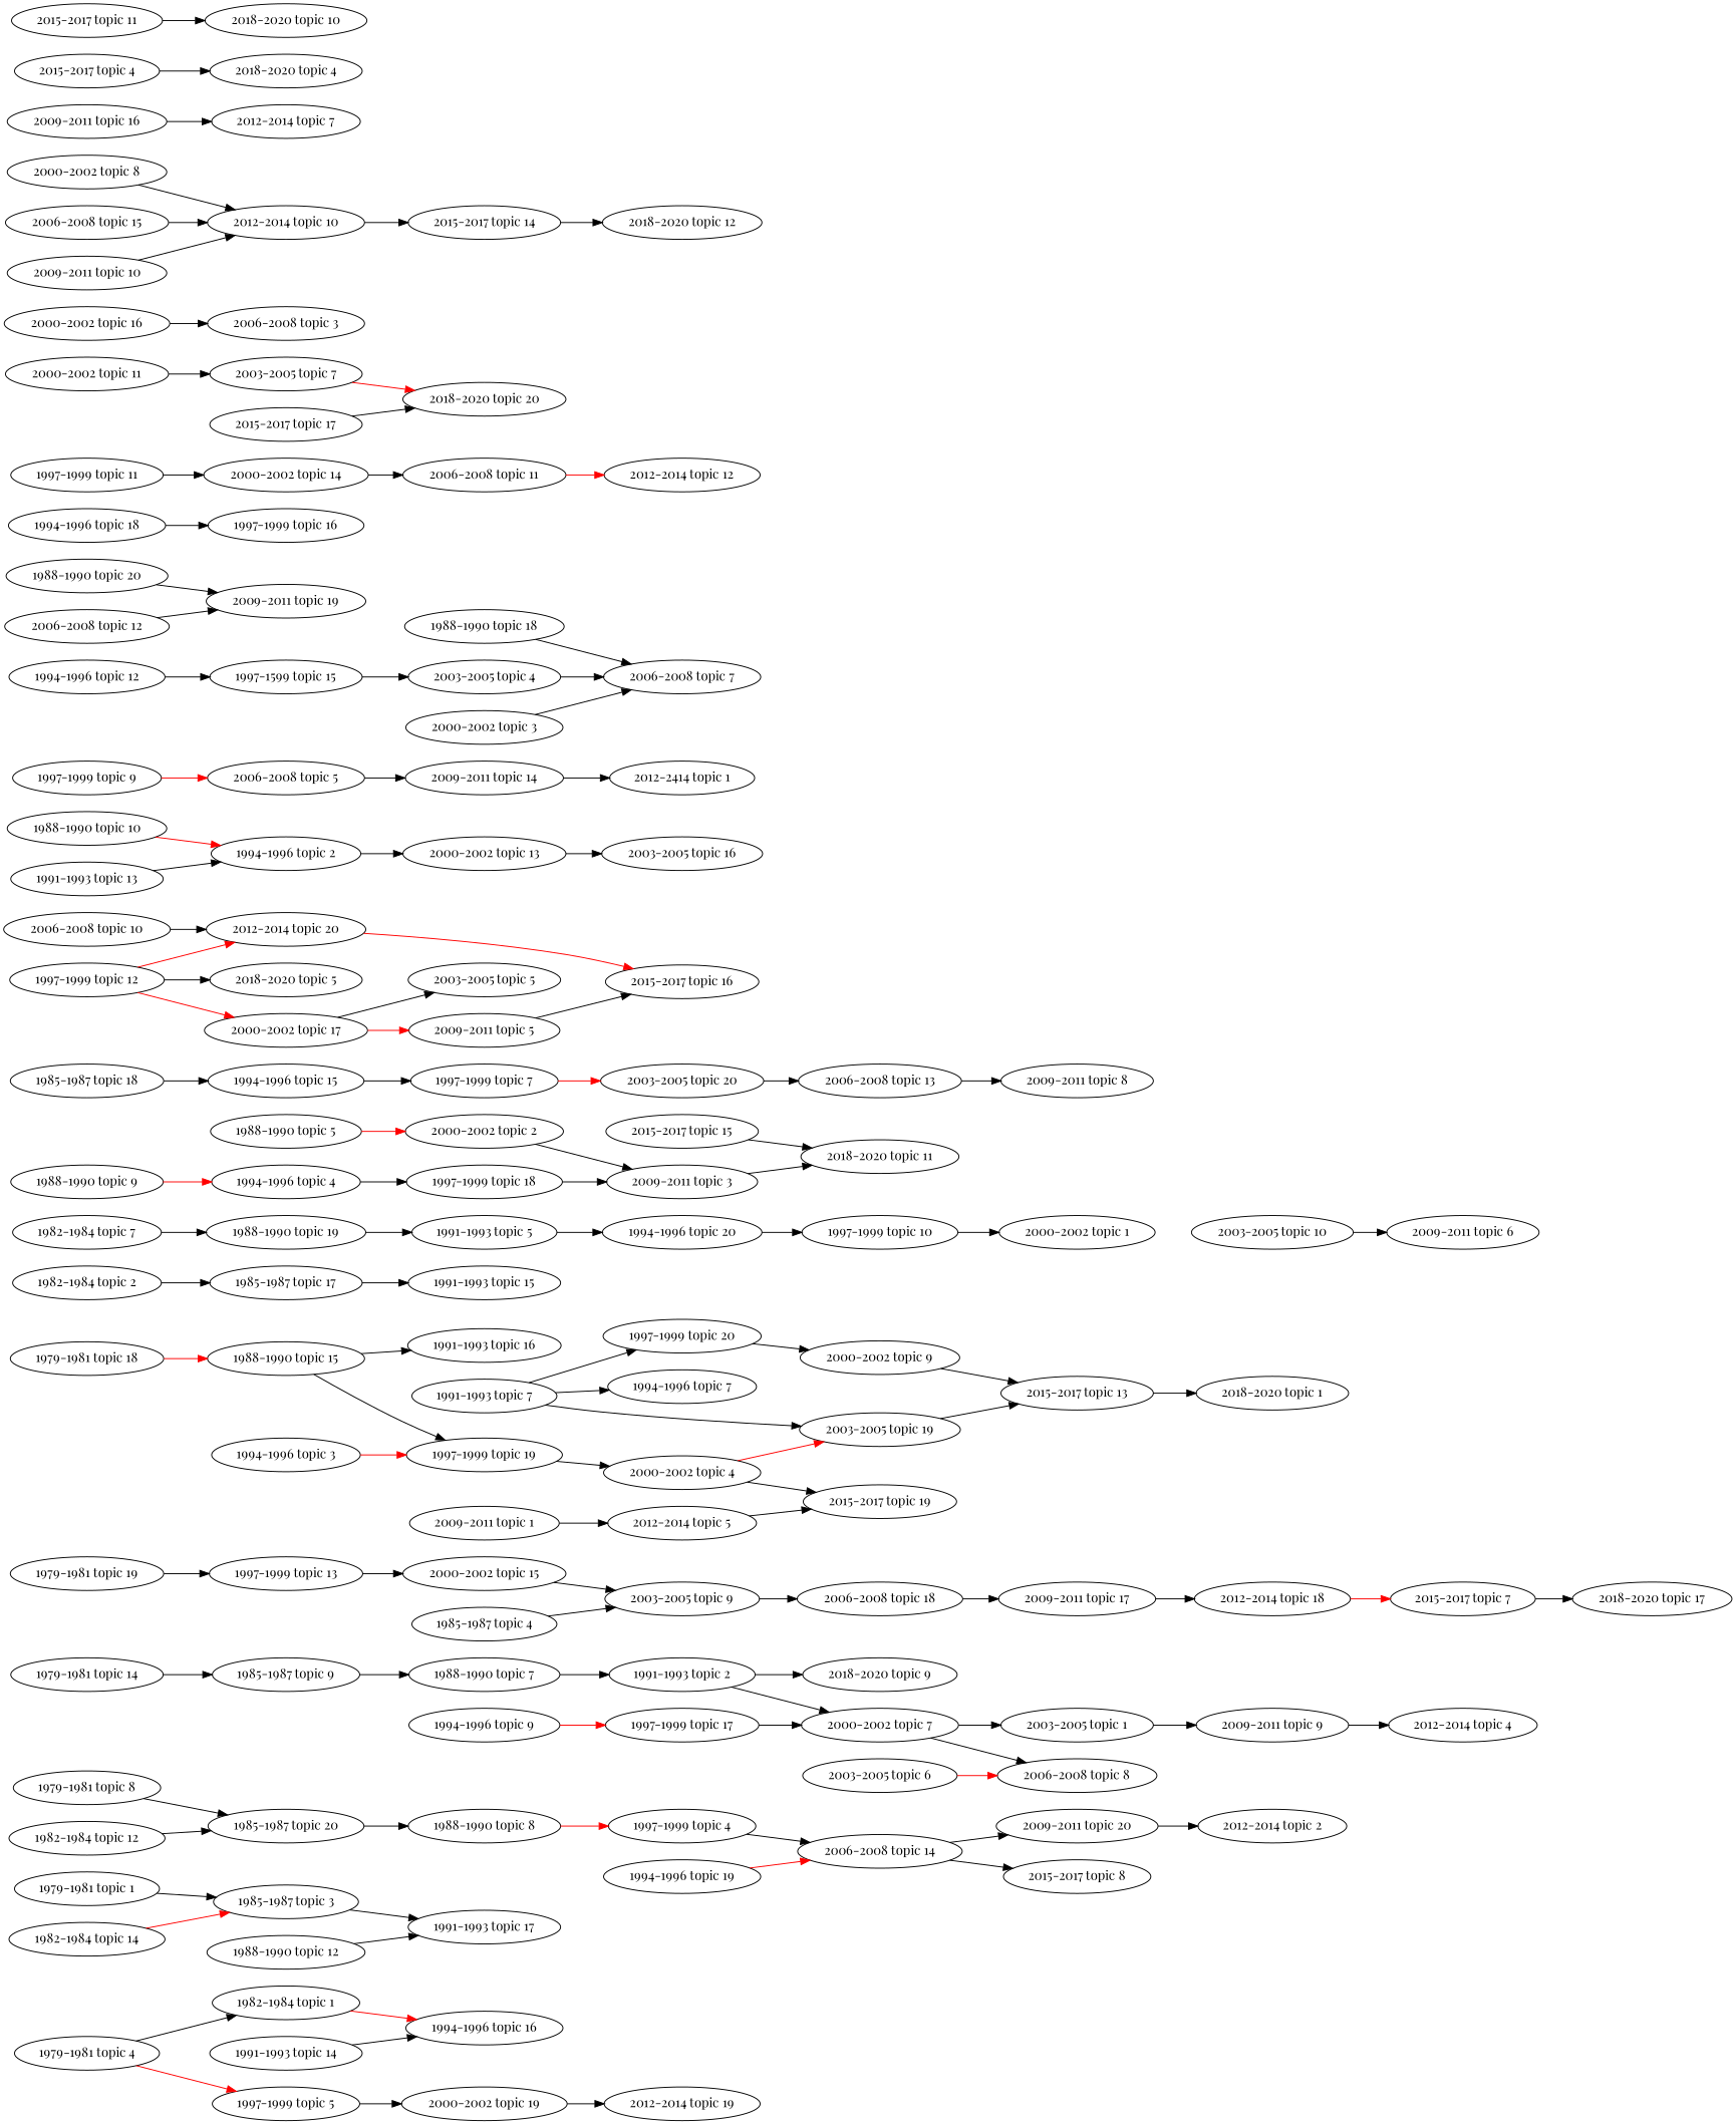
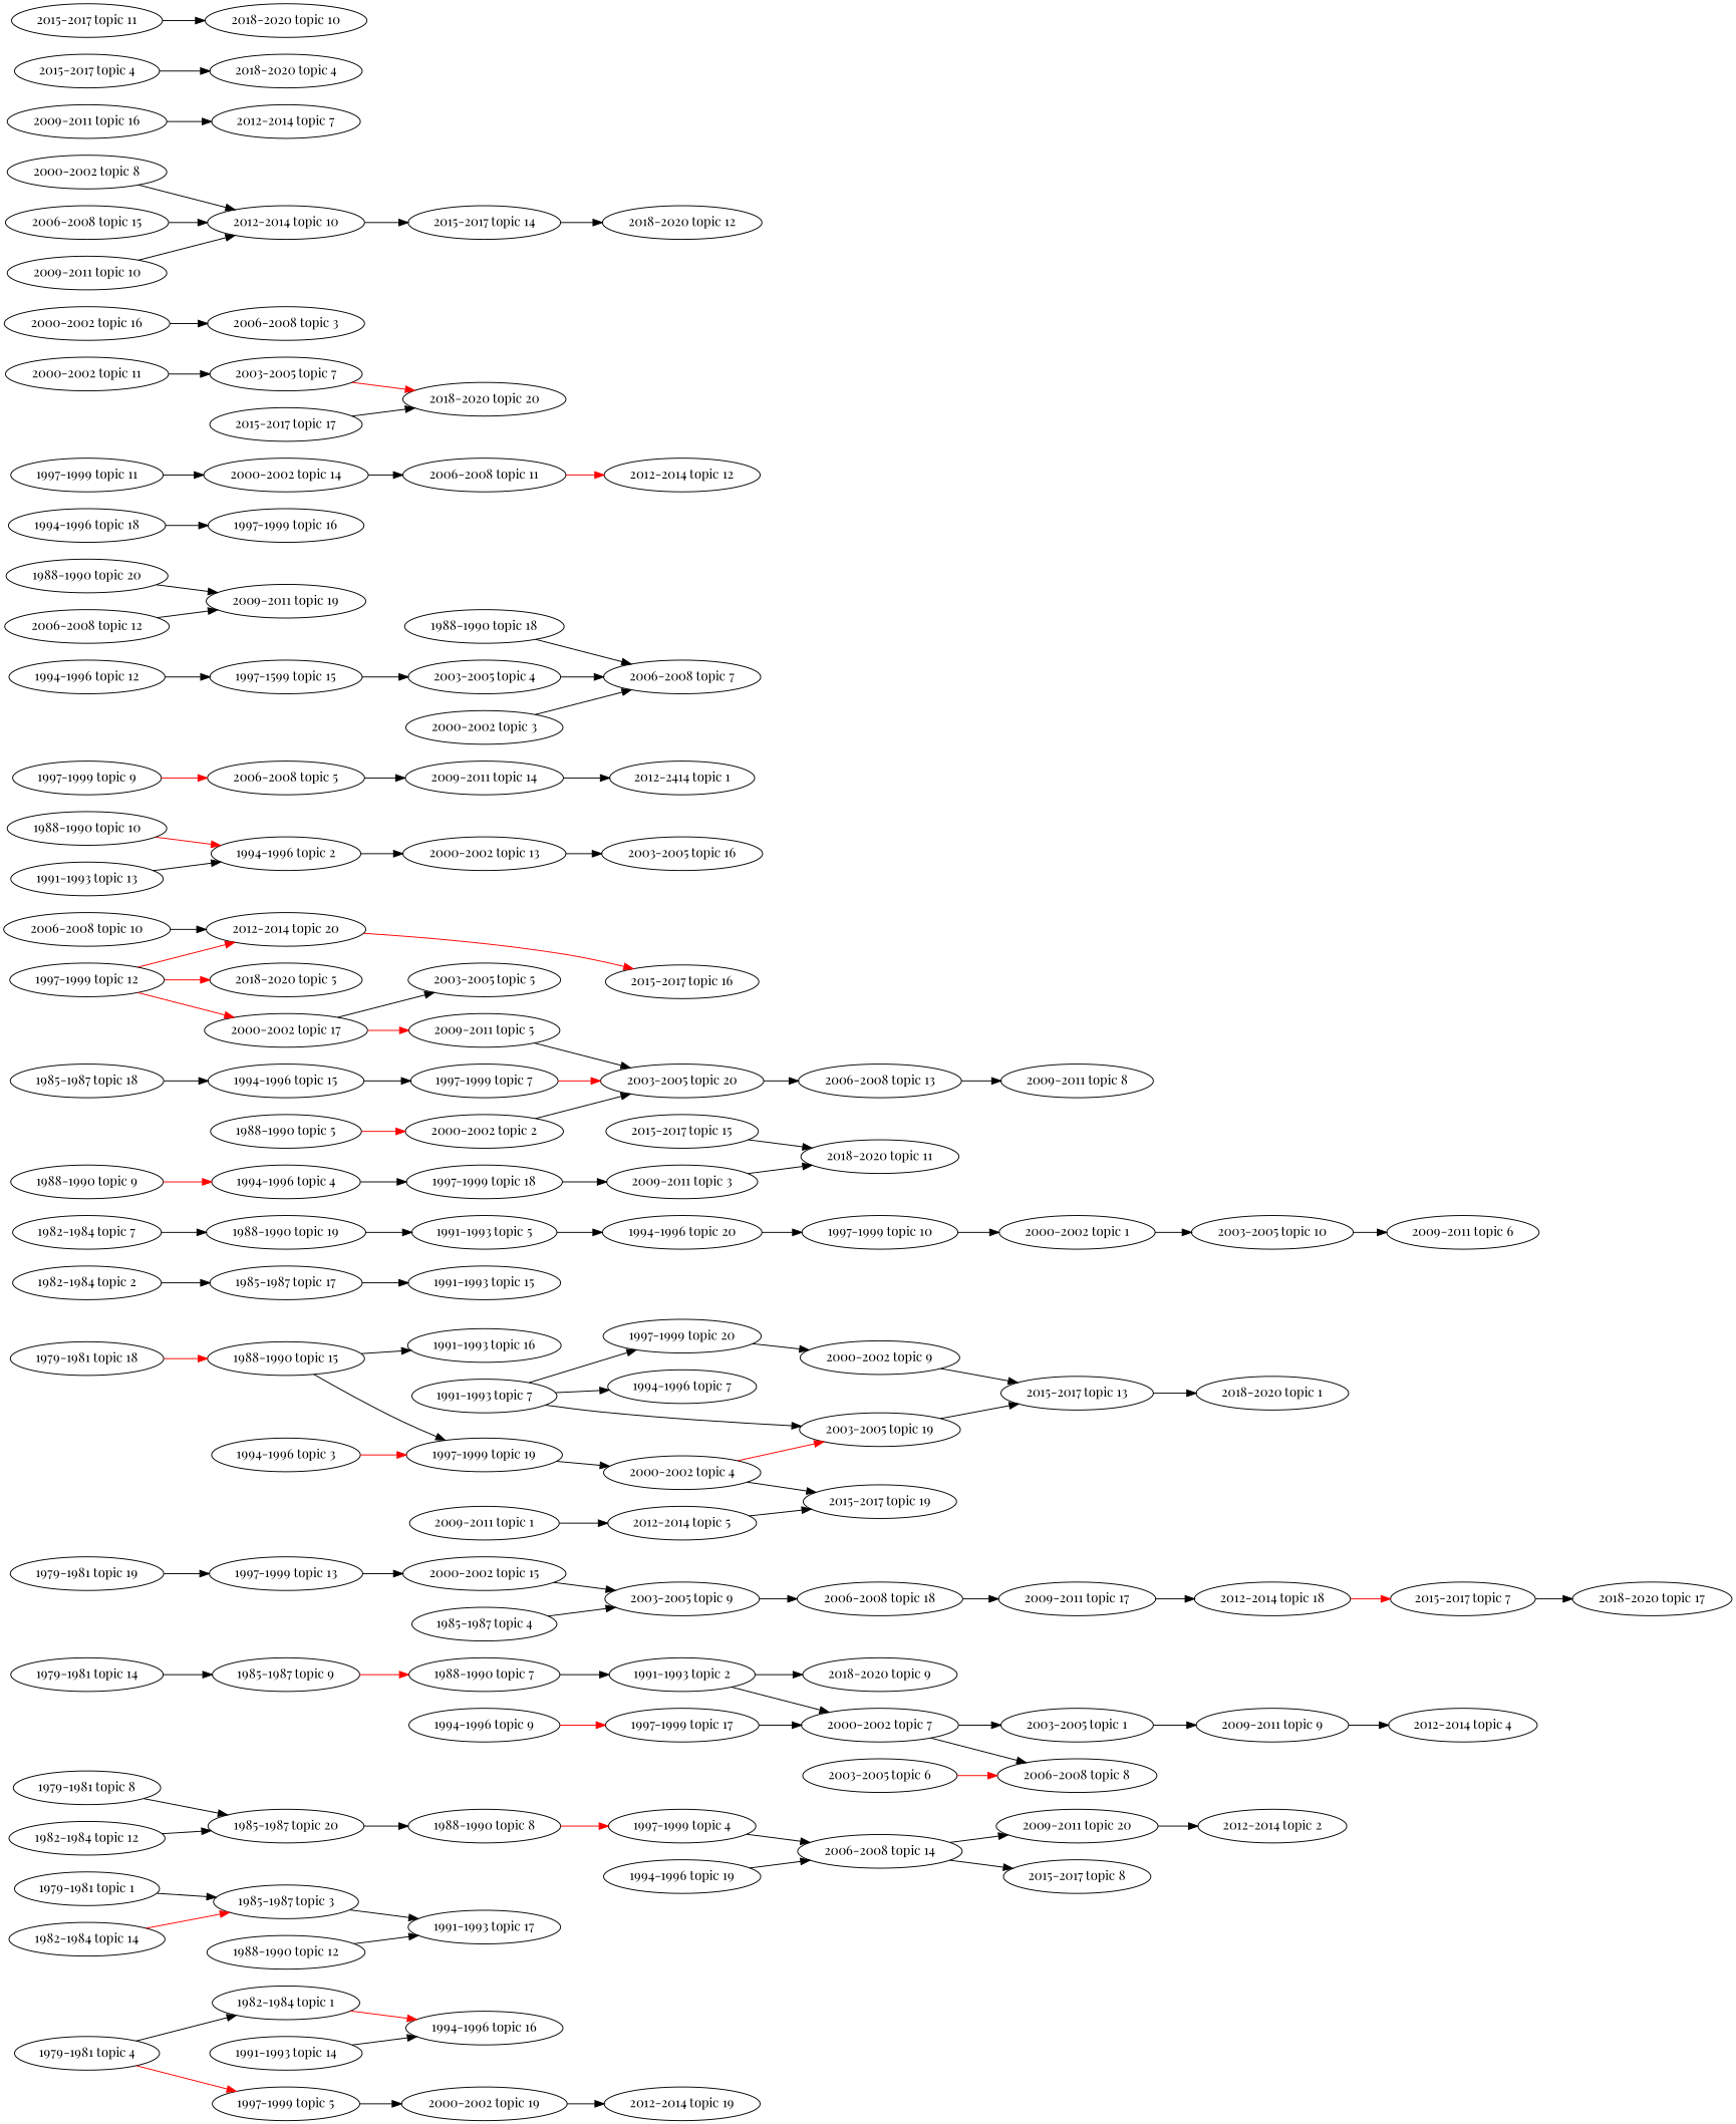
  digraph {
    fontname="Playfair Display"
    rankdir=LR
    node [fontname="Playfair Display"]
    edge [fontname="Playfair Display"]
    n1 [label="1979-1981 topic 4"]
    n2 [label="1982-1984 topic 1"]
    n3 [label="1997-1999 topic 5"]
    n4 [label="1994-1996 topic 16"]
    n5 [label="2000-2002 topic 19"]
    n6 [label="1979-1981 topic 1"]
    n7 [label="1985-1987 topic 3"]
    "1991-1993 topic 17"
    n9 [label="1979-1981 topic 8"]
    n10 [label="1985-1987 topic 20"]
    n11 [label="1988-1990 topic 8"]
    n12 [label="1997-1999 topic 4"]
    n13 [label="1979-1981 topic 14"]
    n14 [label="1985-1987 topic 9"]
    n15 [label="1988-1990 topic 7"]
    n16 [label="1991-1993 topic 2"]
    n17 [label="1979-1981 topic 19"]
    n18 [label="1997-1999 topic 13"]
    n19 [label="2000-2002 topic 15"]
    n20 [label="2003-2005 topic 9"]
    "2012-2014 topic 19"
    n22 [label="1979-1981 topic 18"]
    n23 [label="1988-1990 topic 15"]
    "1991-1993 topic 16"
    n25 [label="1997-1999 topic 19"]
    n26 [label="2000-2002 topic 4"]
    n27 [label="1982-1984 topic 14"]
    n28 [label="1982-1984 topic 2"]
    n29 [label="1985-1987 topic 17"]
    n30 [label="1991-1993 topic 15"]
    n31 [label="1982-1984 topic 12"]
    n32 [label="1982-1984 topic 7"]
    n33 [label="1988-1990 topic 19"]
    n34 [label="1991-1993 topic 5"]
    n35 [label="1994-1996 topic 20"]
    n36 [label="2006-2008 topic 14"]
    n37 [label="2000-2002 topic 7"]
    "2018-2020 topic 9"
    n39 [label="1997-1999 topic 12"]
    n40 [label="2000-2002 topic 17"]
    n41 [label="2012-2014 topic 20"]
    "2018-2020 topic 5"
    n43 [label="1985-1987 topic 18"]
    n44 [label="1994-1996 topic 15"]
    n45 [label="1997-1999 topic 7"]
    n46 [label="2003-2005 topic 20"]
    n47 [label="1985-1987 topic 4"]
    n48 [label="2006-2008 topic 18"]
    n49 [label="2009-2011 topic 17"]
    n50 [label="2003-2005 topic 1"]
    "2006-2008 topic 8"
    n52 [label="1988-1990 topic 12"]
    n53 [label="1997-1999 topic 10"]
    n54 [label="2003-2005 topic 19"]
    "2015-2017 topic 19"
    n56 [label="2009-2011 topic 20"]
    "2015-2017 topic 8"
    n58 [label="1988-1990 topic 9"]
    n59 [label="1994-1996 topic 4"]
    n60 [label="1997-1999 topic 18"]
    n61 [label="2009-2011 topic 3"]
    n62 [label="1988-1990 topic 10"]
    n63 [label="1994-1996 topic 2"]
    n64 [label="2000-2002 topic 13"]
    n65 [label="1997-1999 topic 9"]
    n66 [label="2006-2008 topic 5"]
    "2003-2005 topic 16"
    n68 [label="1988-1990 topic 5"]
    n69 [label="2000-2002 topic 2"]
    n70 [label="2006-2008 topic 13"]
    n71 [label="1988-1990 topic 18"]
    "2006-2008 topic 7"
    n73 [label="1988-1990 topic 20"]
    "2009-2011 topic 19"
    n75 [label="2000-2002 topic 1"]
    n76 [label="1991-1993 topic 7"]
    "1994-1996 topic 7"
    n78 [label="1997-1999 topic 20"]
    n79 [label="2000-2002 topic 9"]
    n80 [label="2015-2017 topic 13"]
    n81 [label="1991-1993 topic 13"]
    n82 [label="1991-1993 topic 14"]
    n83 [label="2009-2011 topic 5"]
    "2003-2005 topic 5"
    "2015-2017 topic 16"
    n86 [label="2009-2011 topic 9"]
    "2018-2020 topic 1"
    n88 [label="2009-2011 topic 14"]
    "2018-2020 topic 11"
    n90 [label="1994-1996 topic 12"]
    n91 [label="1997-1599 topic 15"]
    n92 [label="2003-2005 topic 4"]
    n93 [label="1994-1996 topic 9"]
    n94 [label="1997-1999 topic 17"]
    "1994-1996 topic 3" [labele="1994-1996 topic 3"]
    n96 [label="1994-1996 topic 18"]
    "1997-1999 topic 16"
    n98 [label="2003-2005 topic 10"]
    n99 [label="1994-1996 topic 19"]
    "2012-2014 topic 2"
    "2009-2011 topic 6"
    n102 [label="1997-1999 topic 11"]
    n103 [label="2000-2002 topic 14"]
    n104 [label="2006-2008 topic 11"]
    "2012-2014 topic 12"
    "2009-2011 topic 8"
    n107 [label="2012-2414 topic 1"]
    "2012-2014 topic 4"
    n109 [label="2000-2002 topic 11"]
    n110 [label="2003-2005 topic 7"]
    "2018-2020 topic 20"
    n112 [label="2000-2002 topic 3"]
    n113 [label="2000-2002 topic 16"]
    "2006-2008 topic 3"
    n115 [label="2000-2002 topic 8"]
    n116 [label="2012-2014 topic 10"]
    n117 [label="2015-2017 topic 14"]
    "2018-2020 topic 12"
    n119 [label="2012-2014 topic 18"]
    "2003-2005 topic 6" [labele="2003-2005 topic 6"]
    n121 [label="2006-2008 topic 12"]
    n122 [label="2015-2017 topic 7"]
    n123 [label="2006-2008 topic 10"]
    n124 [label="2006-2008 topic 15"]
    n125 [label="2009-2011 topic 1"]
    n126 [label="2012-2014 topic 5"]
    n127 [label="2009-2011 topic 10"]
    n128 [label="2009-2011 topic 16"]
    "2012-2014 topic 7"
    "2018-2020 topic 17"
    n131 [label="2015-2017 topic 4"]
    "2018-2020 topic 4"
    n133 [label="2015-2017 topic 11"]
    "2018-2020 topic 10"
    n135 [label="2015-2017 topic 15"]
    n136 [label="2015-2017 topic 17"]
    n1 -> n2
    n1 -> n3 [color=red]
    n2 -> n4 [color=red]
    n3 -> n5
    n5 -> "2012-2014 topic 19"
    n6 -> n7
    n7 -> "1991-1993 topic 17"
    n9 -> n10
    n10 -> n11
    n11 -> n12 [color=red]
    n12 -> n36
    n13 -> n14
-   n14 -> n15 [color=black]
+   n14 -> n15 [color=red]
    n15 -> n16
    n16 -> n37
    n16 -> "2018-2020 topic 9"
    n17 -> n18
    n18 -> n19
    n19 -> n20
    n20 -> n48
    n22 -> n23 [color=red]
    n23 -> "1991-1993 topic 16"
    n23 -> n25
    n25 -> n26
    n26 -> n54 [color=red]
    n26 -> "2015-2017 topic 19"
    n27 -> n7 [color=red]
    n28 -> n29
    n29 -> n30
    n31 -> n10
    n32 -> n33
    n33 -> n34
    n34 -> n35
    n35 -> n53
    n36 -> n56
    n36 -> "2015-2017 topic 8"
    n37 -> n50
    n37 -> "2006-2008 topic 8"
    n39 -> n40 [color=red]
    n39 -> n41 [color=red]
-   n39 -> "2018-2020 topic 5"
+   n39 -> "2018-2020 topic 5" [color=red]
    n40 -> n83 [color=red]
    n40 -> "2003-2005 topic 5"
    n41 -> "2015-2017 topic 16" [color=red]
    n43 -> n44
    n44 -> n45
    n45 -> n46 [color=red]
    n46 -> n70
    n47 -> n20
    n48 -> n49
    n49 -> n119
    n50 -> n86
    n52 -> "1991-1993 topic 17"
    n53 -> n75
    n54 -> n80
    n56 -> "2012-2014 topic 2"
    n58 -> n59 [color=red]
    n59 -> n60
    n60 -> n61
    n61 -> "2018-2020 topic 11"
    n62 -> n63 [color=red]
    n63 -> n64
    n64 -> "2003-2005 topic 16"
    n65 -> n66 [color=red]
    n66 -> n88
    n68 -> n69 [color=red]
-   n69 -> n61
+   n69 -> n46
    n70 -> "2009-2011 topic 8"
    n71 -> "2006-2008 topic 7"
    n73 -> "2009-2011 topic 19"
+   n75 -> n98
    n76 -> n54
    n76 -> "1994-1996 topic 7"
    n76 -> n78
    n78 -> n79
    n79 -> n80
    n80 -> "2018-2020 topic 1"
    n81 -> n63
    n82 -> n4
-   n83 -> "2015-2017 topic 16"
+   n83 -> n46
    n86 -> "2012-2014 topic 4"
    n88 -> n107
    n90 -> n91
    n91 -> n92
    n92 -> "2006-2008 topic 7"
    n93 -> n94 [color=red]
    n94 -> n37
    "1994-1996 topic 3" -> n25 [color=red]
    n96 -> "1997-1999 topic 16"
    n98 -> "2009-2011 topic 6"
-   n99 -> n36 [color=red]
+   n99 -> n36
    n102 -> n103
    n103 -> n104
    n104 -> "2012-2014 topic 12" [color=red]
    n109 -> n110
    n110 -> "2018-2020 topic 20" [color=red]
    n112 -> "2006-2008 topic 7"
    n113 -> "2006-2008 topic 3"
    n115 -> n116
    n116 -> n117
    n117 -> "2018-2020 topic 12"
    n119 -> n122 [color=red]
    "2003-2005 topic 6" -> "2006-2008 topic 8" [color=red]
    n121 -> "2009-2011 topic 19"
    n122 -> "2018-2020 topic 17"
    n123 -> n41
    n124 -> n116
    n125 -> n126
    n126 -> "2015-2017 topic 19"
    n127 -> n116
    n128 -> "2012-2014 topic 7"
    n131 -> "2018-2020 topic 4"
    n133 -> "2018-2020 topic 10"
    n135 -> "2018-2020 topic 11"
    n136 -> "2018-2020 topic 20"
  }
